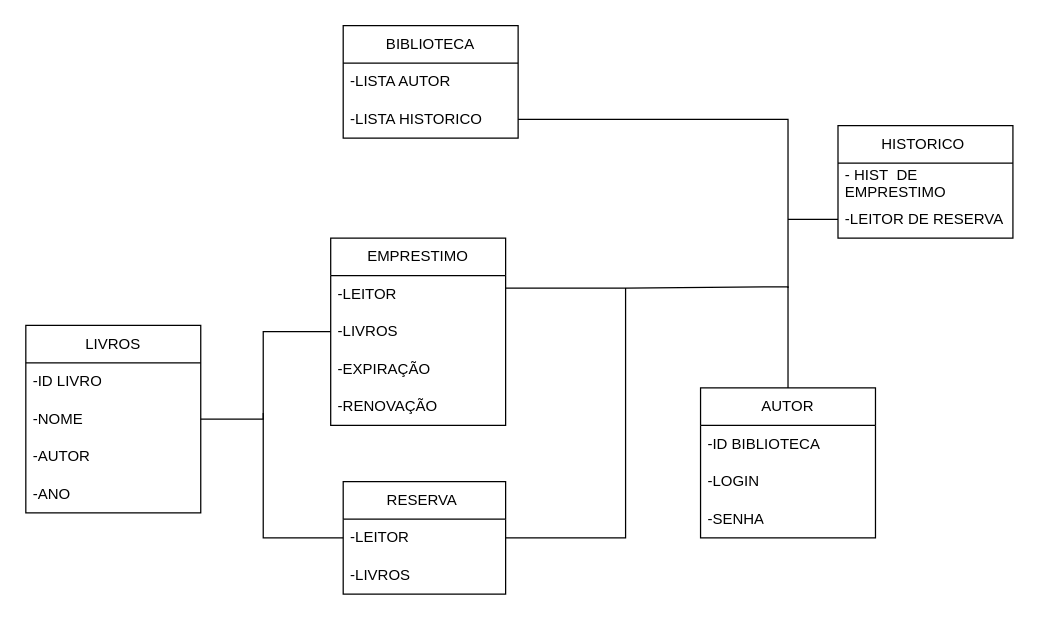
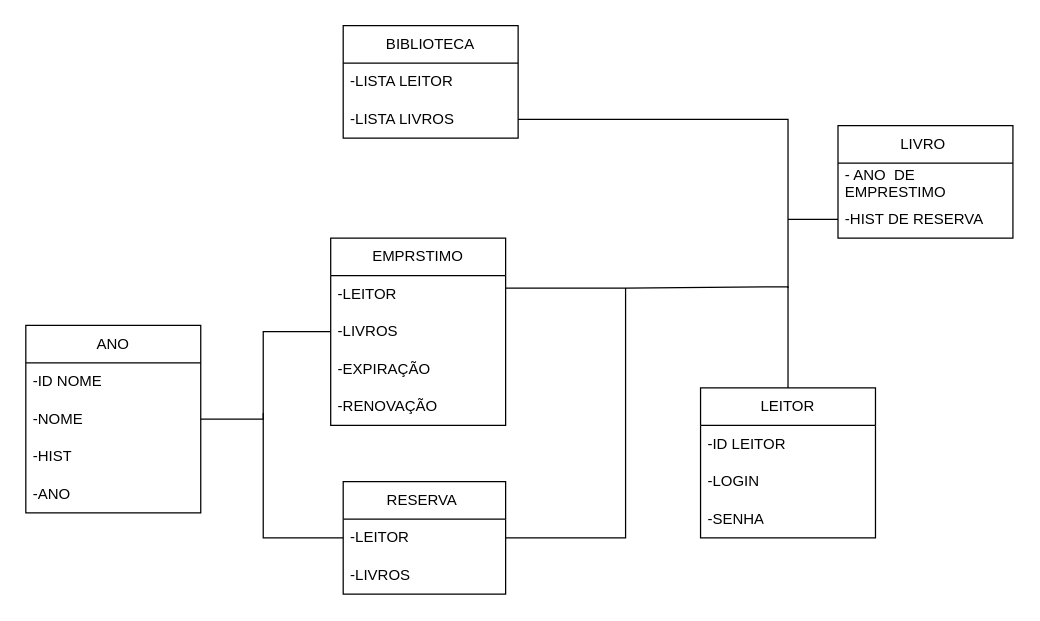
  <mxCell id="0" />
  <mxCell id="1" parent="0" />
- <mxCell id="2" value="AUTOR" style="swimlane;fontStyle=0;childLayout=stackLayout;horizontal=1;startSize=30;horizontalStack=0;resizeParent=1;resizeParentMax=0;resizeLast=0;collapsible=1;marginBottom=0;whiteSpace=wrap;html=1;" vertex="1" parent="1"><mxGeometry x="560" y="310" width="140" height="120" as="geometry" /></mxCell>
- <mxCell id="3" value="-ID BIBLIOTECA" style="text;strokeColor=none;fillColor=none;align=left;verticalAlign=middle;spacingLeft=4;spacingRight=4;overflow=hidden;points=[[0,0.5],[1,0.5]];portConstraint=eastwest;rotatable=0;whiteSpace=wrap;html=1;" vertex="1" parent="2"><mxGeometry y="30" width="140" height="30" as="geometry" /></mxCell>
+ <mxCell id="2" value="LEITOR" style="swimlane;fontStyle=0;childLayout=stackLayout;horizontal=1;startSize=30;horizontalStack=0;resizeParent=1;resizeParentMax=0;resizeLast=0;collapsible=1;marginBottom=0;whiteSpace=wrap;html=1;" vertex="1" parent="1"><mxGeometry x="560" y="310" width="140" height="120" as="geometry" /></mxCell>
+ <mxCell id="3" value="-ID LEITOR" style="text;strokeColor=none;fillColor=none;align=left;verticalAlign=middle;spacingLeft=4;spacingRight=4;overflow=hidden;points=[[0,0.5],[1,0.5]];portConstraint=eastwest;rotatable=0;whiteSpace=wrap;html=1;" vertex="1" parent="2"><mxGeometry y="30" width="140" height="30" as="geometry" /></mxCell>
  <mxCell id="4" value="-LOGIN" style="text;strokeColor=none;fillColor=none;align=left;verticalAlign=middle;spacingLeft=4;spacingRight=4;overflow=hidden;points=[[0,0.5],[1,0.5]];portConstraint=eastwest;rotatable=0;whiteSpace=wrap;html=1;" vertex="1" parent="2"><mxGeometry y="60" width="140" height="30" as="geometry" /></mxCell>
  <mxCell id="5" value="-SENHA" style="text;strokeColor=none;fillColor=none;align=left;verticalAlign=middle;spacingLeft=4;spacingRight=4;overflow=hidden;points=[[0,0.5],[1,0.5]];portConstraint=eastwest;rotatable=0;whiteSpace=wrap;html=1;" vertex="1" parent="2"><mxGeometry y="90" width="140" height="30" as="geometry" /></mxCell>
- <mxCell id="6" value="LIVROS" style="swimlane;fontStyle=0;childLayout=stackLayout;horizontal=1;startSize=30;horizontalStack=0;resizeParent=1;resizeParentMax=0;resizeLast=0;collapsible=1;marginBottom=0;whiteSpace=wrap;html=1;" vertex="1" parent="1"><mxGeometry x="20" y="260" width="140" height="150" as="geometry" /></mxCell>
- <mxCell id="7" value="-ID LIVRO" style="text;strokeColor=none;fillColor=none;align=left;verticalAlign=middle;spacingLeft=4;spacingRight=4;overflow=hidden;points=[[0,0.5],[1,0.5]];portConstraint=eastwest;rotatable=0;whiteSpace=wrap;html=1;" vertex="1" parent="6"><mxGeometry y="30" width="140" height="30" as="geometry" /></mxCell>
+ <mxCell id="6" value="ANO" style="swimlane;fontStyle=0;childLayout=stackLayout;horizontal=1;startSize=30;horizontalStack=0;resizeParent=1;resizeParentMax=0;resizeLast=0;collapsible=1;marginBottom=0;whiteSpace=wrap;html=1;" vertex="1" parent="1"><mxGeometry x="20" y="260" width="140" height="150" as="geometry" /></mxCell>
+ <mxCell id="7" value="-ID NOME" style="text;strokeColor=none;fillColor=none;align=left;verticalAlign=middle;spacingLeft=4;spacingRight=4;overflow=hidden;points=[[0,0.5],[1,0.5]];portConstraint=eastwest;rotatable=0;whiteSpace=wrap;html=1;" vertex="1" parent="6"><mxGeometry y="30" width="140" height="30" as="geometry" /></mxCell>
  <mxCell id="8" value="-NOME" style="text;strokeColor=none;fillColor=none;align=left;verticalAlign=middle;spacingLeft=4;spacingRight=4;overflow=hidden;points=[[0,0.5],[1,0.5]];portConstraint=eastwest;rotatable=0;whiteSpace=wrap;html=1;" vertex="1" parent="6"><mxGeometry y="60" width="140" height="30" as="geometry" /></mxCell>
- <mxCell id="9" value="-AUTOR" style="text;strokeColor=none;fillColor=none;align=left;verticalAlign=middle;spacingLeft=4;spacingRight=4;overflow=hidden;points=[[0,0.5],[1,0.5]];portConstraint=eastwest;rotatable=0;whiteSpace=wrap;html=1;" vertex="1" parent="6"><mxGeometry y="90" width="140" height="30" as="geometry" /></mxCell>
+ <mxCell id="9" value="-HIST" style="text;strokeColor=none;fillColor=none;align=left;verticalAlign=middle;spacingLeft=4;spacingRight=4;overflow=hidden;points=[[0,0.5],[1,0.5]];portConstraint=eastwest;rotatable=0;whiteSpace=wrap;html=1;" vertex="1" parent="6"><mxGeometry y="90" width="140" height="30" as="geometry" /></mxCell>
  <mxCell id="10" value="-ANO" style="text;strokeColor=none;fillColor=none;align=left;verticalAlign=middle;spacingLeft=4;spacingRight=4;overflow=hidden;points=[[0,0.5],[1,0.5]];portConstraint=eastwest;rotatable=0;whiteSpace=wrap;html=1;" vertex="1" parent="6"><mxGeometry y="120" width="140" height="30" as="geometry" /></mxCell>
  <mxCell id="11" value="BIBLIOTECA" style="swimlane;fontStyle=0;childLayout=stackLayout;horizontal=1;startSize=30;horizontalStack=0;resizeParent=1;resizeParentMax=0;resizeLast=0;collapsible=1;marginBottom=0;whiteSpace=wrap;html=1;" vertex="1" parent="1"><mxGeometry x="274" y="20" width="140" height="90" as="geometry" /></mxCell>
- <mxCell id="12" value="-LISTA AUTOR" style="text;strokeColor=none;fillColor=none;align=left;verticalAlign=middle;spacingLeft=4;spacingRight=4;overflow=hidden;points=[[0,0.5],[1,0.5]];portConstraint=eastwest;rotatable=0;whiteSpace=wrap;html=1;" vertex="1" parent="11"><mxGeometry y="30" width="140" height="30" as="geometry" /></mxCell>
- <mxCell id="13" value="-LISTA HISTORICO&amp;nbsp;" style="text;strokeColor=none;fillColor=none;align=left;verticalAlign=middle;spacingLeft=4;spacingRight=4;overflow=hidden;points=[[0,0.5],[1,0.5]];portConstraint=eastwest;rotatable=0;whiteSpace=wrap;html=1;" vertex="1" parent="11"><mxGeometry y="60" width="140" height="30" as="geometry" /></mxCell>
- <mxCell id="14" value="EMPRESTIMO" style="swimlane;fontStyle=0;childLayout=stackLayout;horizontal=1;startSize=30;horizontalStack=0;resizeParent=1;resizeParentMax=0;resizeLast=0;collapsible=1;marginBottom=0;whiteSpace=wrap;html=1;" vertex="1" parent="1"><mxGeometry x="264" y="190" width="140" height="150" as="geometry" /></mxCell>
+ <mxCell id="12" value="-LISTA LEITOR" style="text;strokeColor=none;fillColor=none;align=left;verticalAlign=middle;spacingLeft=4;spacingRight=4;overflow=hidden;points=[[0,0.5],[1,0.5]];portConstraint=eastwest;rotatable=0;whiteSpace=wrap;html=1;" vertex="1" parent="11"><mxGeometry y="30" width="140" height="30" as="geometry" /></mxCell>
+ <mxCell id="13" value="-LISTA LIVROS&amp;nbsp;" style="text;strokeColor=none;fillColor=none;align=left;verticalAlign=middle;spacingLeft=4;spacingRight=4;overflow=hidden;points=[[0,0.5],[1,0.5]];portConstraint=eastwest;rotatable=0;whiteSpace=wrap;html=1;" vertex="1" parent="11"><mxGeometry y="60" width="140" height="30" as="geometry" /></mxCell>
+ <mxCell id="14" value="EMPRSTIMO" style="swimlane;fontStyle=0;childLayout=stackLayout;horizontal=1;startSize=30;horizontalStack=0;resizeParent=1;resizeParentMax=0;resizeLast=0;collapsible=1;marginBottom=0;whiteSpace=wrap;html=1;" vertex="1" parent="1"><mxGeometry x="264" y="190" width="140" height="150" as="geometry" /></mxCell>
  <mxCell id="15" value="-LEITOR" style="text;strokeColor=none;fillColor=none;align=left;verticalAlign=middle;spacingLeft=4;spacingRight=4;overflow=hidden;points=[[0,0.5],[1,0.5]];portConstraint=eastwest;rotatable=0;whiteSpace=wrap;html=1;" vertex="1" parent="14"><mxGeometry y="30" width="140" height="30" as="geometry" /></mxCell>
  <mxCell id="16" value="-LIVROS" style="text;strokeColor=none;fillColor=none;align=left;verticalAlign=middle;spacingLeft=4;spacingRight=4;overflow=hidden;points=[[0,0.5],[1,0.5]];portConstraint=eastwest;rotatable=0;whiteSpace=wrap;html=1;" vertex="1" parent="14"><mxGeometry y="60" width="140" height="30" as="geometry" /></mxCell>
  <mxCell id="17" value="-EXPIRAÇÃO" style="text;strokeColor=none;fillColor=none;align=left;verticalAlign=middle;spacingLeft=4;spacingRight=4;overflow=hidden;points=[[0,0.5],[1,0.5]];portConstraint=eastwest;rotatable=0;whiteSpace=wrap;html=1;" vertex="1" parent="14"><mxGeometry y="90" width="140" height="30" as="geometry" /></mxCell>
  <mxCell id="18" value="-RENOVAÇÃO" style="text;strokeColor=none;fillColor=none;align=left;verticalAlign=middle;spacingLeft=4;spacingRight=4;overflow=hidden;points=[[0,0.5],[1,0.5]];portConstraint=eastwest;rotatable=0;whiteSpace=wrap;html=1;" vertex="1" parent="14"><mxGeometry y="120" width="140" height="30" as="geometry" /></mxCell>
  <mxCell id="19" value="RESERVA&amp;nbsp;" style="swimlane;fontStyle=0;childLayout=stackLayout;horizontal=1;startSize=30;horizontalStack=0;resizeParent=1;resizeParentMax=0;resizeLast=0;collapsible=1;marginBottom=0;whiteSpace=wrap;html=1;" vertex="1" parent="1"><mxGeometry x="274" y="385" width="130" height="90" as="geometry" /></mxCell>
  <mxCell id="20" value="-LEITOR" style="text;strokeColor=none;fillColor=none;align=left;verticalAlign=middle;spacingLeft=4;spacingRight=4;overflow=hidden;points=[[0,0.5],[1,0.5]];portConstraint=eastwest;rotatable=0;whiteSpace=wrap;html=1;" vertex="1" parent="19"><mxGeometry y="30" width="130" height="30" as="geometry" /></mxCell>
  <mxCell id="21" value="-LIVROS" style="text;strokeColor=none;fillColor=none;align=left;verticalAlign=middle;spacingLeft=4;spacingRight=4;overflow=hidden;points=[[0,0.5],[1,0.5]];portConstraint=eastwest;rotatable=0;whiteSpace=wrap;html=1;" vertex="1" parent="19"><mxGeometry y="60" width="130" height="30" as="geometry" /></mxCell>
- <mxCell id="22" value="HISTORICO&amp;nbsp;" style="swimlane;fontStyle=0;childLayout=stackLayout;horizontal=1;startSize=30;horizontalStack=0;resizeParent=1;resizeParentMax=0;resizeLast=0;collapsible=1;marginBottom=0;whiteSpace=wrap;html=1;" vertex="1" parent="1"><mxGeometry x="670" y="100" width="140" height="90" as="geometry" /></mxCell>
- <mxCell id="23" value="- HIST&amp;nbsp; DE&amp;nbsp; EMPRESTIMO&amp;nbsp;" style="text;strokeColor=none;fillColor=none;align=left;verticalAlign=middle;spacingLeft=4;spacingRight=4;overflow=hidden;points=[[0,0.5],[1,0.5]];portConstraint=eastwest;rotatable=0;whiteSpace=wrap;html=1;" vertex="1" parent="22"><mxGeometry y="30" width="140" height="30" as="geometry" /></mxCell>
- <mxCell id="24" value="-LEITOR DE RESERVA" style="text;strokeColor=none;fillColor=none;align=left;verticalAlign=middle;spacingLeft=4;spacingRight=4;overflow=hidden;points=[[0,0.5],[1,0.5]];portConstraint=eastwest;rotatable=0;whiteSpace=wrap;html=1;" vertex="1" parent="22"><mxGeometry y="60" width="140" height="30" as="geometry" /></mxCell>
+ <mxCell id="22" value="LIVRO&amp;nbsp;" style="swimlane;fontStyle=0;childLayout=stackLayout;horizontal=1;startSize=30;horizontalStack=0;resizeParent=1;resizeParentMax=0;resizeLast=0;collapsible=1;marginBottom=0;whiteSpace=wrap;html=1;" vertex="1" parent="1"><mxGeometry x="670" y="100" width="140" height="90" as="geometry" /></mxCell>
+ <mxCell id="23" value="- ANO&amp;nbsp; DE&amp;nbsp; EMPRESTIMO&amp;nbsp;" style="text;strokeColor=none;fillColor=none;align=left;verticalAlign=middle;spacingLeft=4;spacingRight=4;overflow=hidden;points=[[0,0.5],[1,0.5]];portConstraint=eastwest;rotatable=0;whiteSpace=wrap;html=1;" vertex="1" parent="22"><mxGeometry y="30" width="140" height="30" as="geometry" /></mxCell>
+ <mxCell id="24" value="-HIST DE RESERVA" style="text;strokeColor=none;fillColor=none;align=left;verticalAlign=middle;spacingLeft=4;spacingRight=4;overflow=hidden;points=[[0,0.5],[1,0.5]];portConstraint=eastwest;rotatable=0;whiteSpace=wrap;html=1;" vertex="1" parent="22"><mxGeometry y="60" width="140" height="30" as="geometry" /></mxCell>
  <mxCell id="25" value="" style="endArrow=none;html=1;rounded=0;entryX=1;entryY=0.336;entryDx=0;entryDy=0;exitX=0.5;exitY=0;exitDx=0;exitDy=0;entryPerimeter=0;" edge="1" parent="1" source="2" target="15"><mxGeometry width="50" height="50" relative="1" as="geometry"><mxPoint x="350" y="370" as="sourcePoint" /><mxPoint x="400" y="320" as="targetPoint" /><Array as="points"><mxPoint x="630" y="229" /><mxPoint x="500" y="230" /><mxPoint x="460" y="230" /></Array></mxGeometry></mxCell>
  <mxCell id="26" value="" style="endArrow=none;html=1;rounded=0;exitX=1;exitY=0.5;exitDx=0;exitDy=0;" edge="1" parent="1" source="20"><mxGeometry width="50" height="50" relative="1" as="geometry"><mxPoint x="350" y="370" as="sourcePoint" /><mxPoint x="500" y="230" as="targetPoint" /><Array as="points"><mxPoint x="500" y="430" /></Array></mxGeometry></mxCell>
  <mxCell id="27" value="" style="endArrow=none;html=1;rounded=0;exitX=1;exitY=0.5;exitDx=0;exitDy=0;entryX=0;entryY=0.5;entryDx=0;entryDy=0;" edge="1" parent="1" target="16"><mxGeometry width="50" height="50" relative="1" as="geometry"><mxPoint x="160" y="335" as="sourcePoint" /><mxPoint x="430" y="300" as="targetPoint" /><Array as="points"><mxPoint x="210" y="335" /><mxPoint x="210" y="265" /></Array></mxGeometry></mxCell>
  <mxCell id="28" value="" style="endArrow=none;html=1;rounded=0;exitX=0;exitY=0.5;exitDx=0;exitDy=0;" edge="1" parent="1" source="20"><mxGeometry width="50" height="50" relative="1" as="geometry"><mxPoint x="380" y="350" as="sourcePoint" /><mxPoint x="210" y="330" as="targetPoint" /><Array as="points"><mxPoint x="210" y="430" /></Array></mxGeometry></mxCell>
  <mxCell id="29" value="" style="endArrow=none;html=1;rounded=0;exitX=1;exitY=0.5;exitDx=0;exitDy=0;" edge="1" parent="1" source="13"><mxGeometry width="50" height="50" relative="1" as="geometry"><mxPoint x="350" y="140" as="sourcePoint" /><mxPoint x="630" y="230" as="targetPoint" /><Array as="points"><mxPoint x="630" y="95" /></Array></mxGeometry></mxCell>
  <mxCell id="30" value="" style="endArrow=none;html=1;rounded=0;entryX=0;entryY=0.5;entryDx=0;entryDy=0;" edge="1" parent="1"><mxGeometry width="50" height="50" relative="1" as="geometry"><mxPoint x="630" y="175" as="sourcePoint" /><mxPoint x="670" y="175" as="targetPoint" /></mxGeometry></mxCell>
